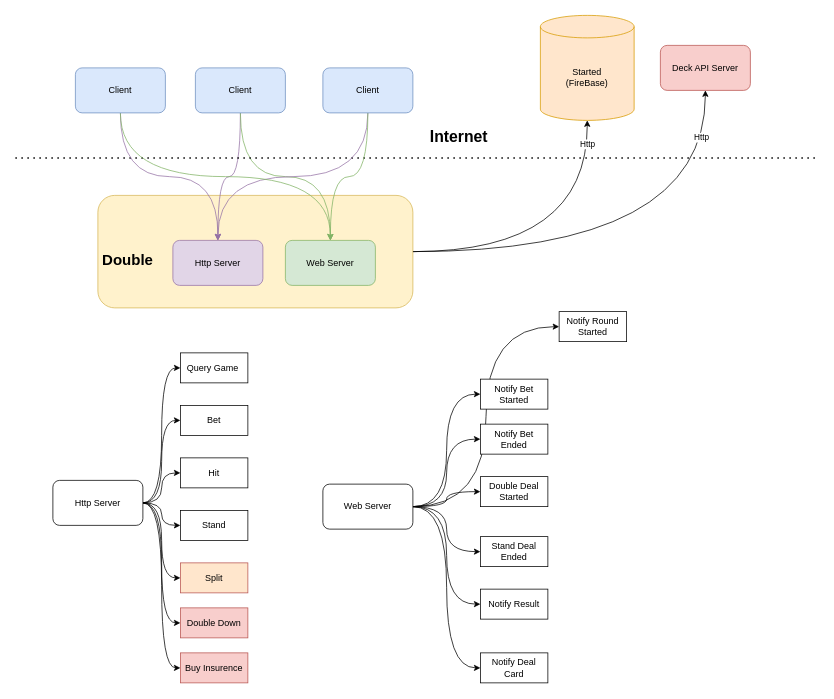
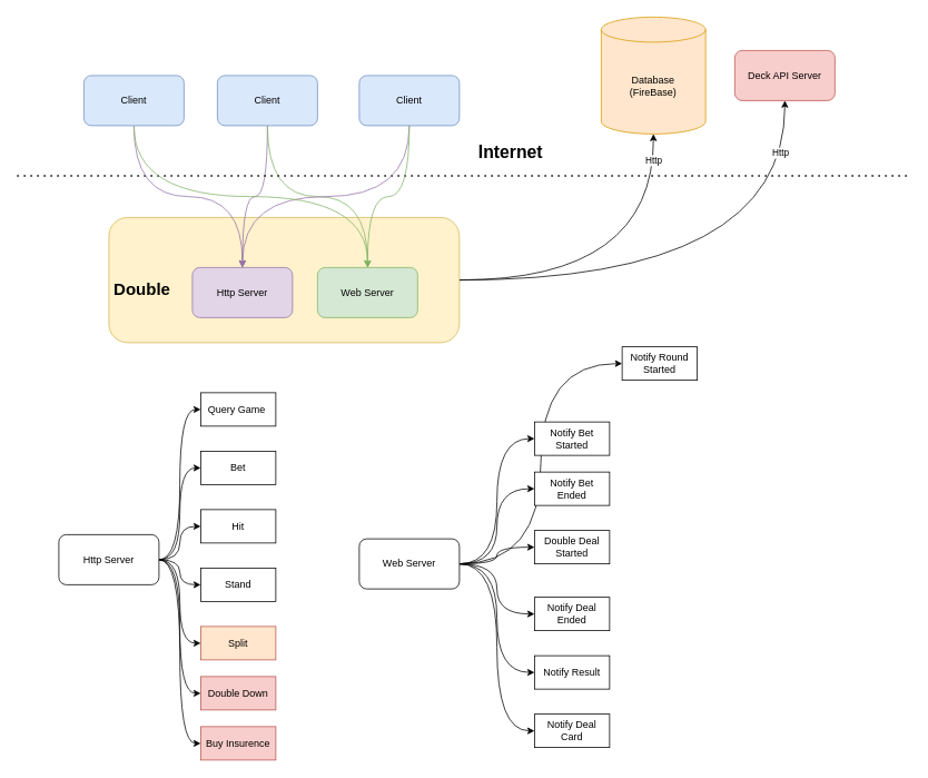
  <mxCell id="0" />
  <mxCell id="1" parent="0" />
  <mxCell id="2" style="edgeStyle=orthogonalEdgeStyle;curved=1;rounded=0;orthogonalLoop=1;jettySize=auto;html=1;exitX=1;exitY=0.5;exitDx=0;exitDy=0;entryX=0.5;entryY=1;entryDx=0;entryDy=0;" edge="1" parent="1" source="4" target="52"><mxGeometry relative="1" as="geometry" /></mxCell>
  <mxCell id="3" value="Http" style="edgeLabel;html=1;align=center;verticalAlign=middle;resizable=0;points=[];" vertex="1" connectable="0" parent="2"><mxGeometry x="0.795" y="6" relative="1" as="geometry"><mxPoint as="offset" /></mxGeometry></mxCell>
  <mxCell id="4" value="" style="rounded=1;whiteSpace=wrap;html=1;fillColor=#fff2cc;strokeColor=#d6b656;" vertex="1" parent="1"><mxGeometry x="130" y="260" width="420" height="150" as="geometry" /></mxCell>
  <mxCell id="5" style="edgeStyle=orthogonalEdgeStyle;curved=1;rounded=0;orthogonalLoop=1;jettySize=auto;html=1;exitX=0.5;exitY=1;exitDx=0;exitDy=0;fillColor=#e1d5e7;strokeColor=#9673a6;" edge="1" parent="1" source="7" target="16"><mxGeometry relative="1" as="geometry" /></mxCell>
  <mxCell id="6" style="edgeStyle=orthogonalEdgeStyle;curved=1;rounded=0;orthogonalLoop=1;jettySize=auto;html=1;exitX=0.5;exitY=1;exitDx=0;exitDy=0;entryX=0.5;entryY=0;entryDx=0;entryDy=0;fillColor=#d5e8d4;strokeColor=#82b366;" edge="1" parent="1" source="7" target="17"><mxGeometry relative="1" as="geometry" /></mxCell>
  <mxCell id="7" value="Client" style="rounded=1;whiteSpace=wrap;html=1;fillColor=#dae8fc;strokeColor=#6c8ebf;" vertex="1" parent="1"><mxGeometry x="260" y="90" width="120" height="60" as="geometry" /></mxCell>
  <mxCell id="8" value="" style="endArrow=none;dashed=1;html=1;dashPattern=1 3;strokeWidth=2;rounded=0;" edge="1" parent="1"><mxGeometry width="50" height="50" relative="1" as="geometry"><mxPoint x="20" y="210" as="sourcePoint" /><mxPoint x="1090" y="210" as="targetPoint" /></mxGeometry></mxCell>
  <mxCell id="9" value="Internet" style="edgeLabel;html=1;align=center;verticalAlign=middle;resizable=0;points=[];fontSize=21;fontStyle=1" vertex="1" connectable="0" parent="8"><mxGeometry x="0.923" y="-2" relative="1" as="geometry"><mxPoint x="-439" y="-32" as="offset" /></mxGeometry></mxCell>
  <mxCell id="10" style="edgeStyle=orthogonalEdgeStyle;curved=1;rounded=0;orthogonalLoop=1;jettySize=auto;html=1;exitX=0.5;exitY=1;exitDx=0;exitDy=0;fillColor=#e1d5e7;strokeColor=#9673a6;" edge="1" parent="1" source="12"><mxGeometry relative="1" as="geometry"><mxPoint x="290" y="320" as="targetPoint" /></mxGeometry></mxCell>
  <mxCell id="11" style="edgeStyle=orthogonalEdgeStyle;curved=1;rounded=0;orthogonalLoop=1;jettySize=auto;html=1;exitX=0.5;exitY=1;exitDx=0;exitDy=0;entryX=0.5;entryY=0;entryDx=0;entryDy=0;fillColor=#d5e8d4;strokeColor=#82b366;" edge="1" parent="1" source="12" target="17"><mxGeometry relative="1" as="geometry" /></mxCell>
  <mxCell id="12" value="Client" style="rounded=1;whiteSpace=wrap;html=1;fillColor=#dae8fc;strokeColor=#6c8ebf;" vertex="1" parent="1"><mxGeometry x="430" y="90" width="120" height="60" as="geometry" /></mxCell>
  <mxCell id="13" style="edgeStyle=orthogonalEdgeStyle;curved=1;rounded=0;orthogonalLoop=1;jettySize=auto;html=1;exitX=0.5;exitY=1;exitDx=0;exitDy=0;fillColor=#e1d5e7;strokeColor=#9673a6;" edge="1" parent="1" source="15"><mxGeometry relative="1" as="geometry"><mxPoint x="290" y="320" as="targetPoint" /></mxGeometry></mxCell>
  <mxCell id="14" style="edgeStyle=orthogonalEdgeStyle;curved=1;rounded=0;orthogonalLoop=1;jettySize=auto;html=1;exitX=0.5;exitY=1;exitDx=0;exitDy=0;fillColor=#d5e8d4;strokeColor=#82b366;" edge="1" parent="1" source="15" target="17"><mxGeometry relative="1" as="geometry" /></mxCell>
  <mxCell id="15" value="Client" style="rounded=1;whiteSpace=wrap;html=1;fillColor=#dae8fc;strokeColor=#6c8ebf;" vertex="1" parent="1"><mxGeometry x="100" y="90" width="120" height="60" as="geometry" /></mxCell>
  <mxCell id="16" value="Http Server" style="rounded=1;whiteSpace=wrap;html=1;fillColor=#e1d5e7;strokeColor=#9673a6;" vertex="1" parent="1"><mxGeometry x="230" y="320" width="120" height="60" as="geometry" /></mxCell>
  <mxCell id="17" value="Web Server" style="rounded=1;whiteSpace=wrap;html=1;fillColor=#d5e8d4;strokeColor=#82b366;" vertex="1" parent="1"><mxGeometry x="380" y="320" width="120" height="60" as="geometry" /></mxCell>
  <mxCell id="18" value="Query Game&amp;nbsp;" style="rounded=0;whiteSpace=wrap;html=1;" vertex="1" parent="1"><mxGeometry x="240" y="470" width="90" height="40" as="geometry" /></mxCell>
  <mxCell id="19" value="Bet" style="rounded=0;whiteSpace=wrap;html=1;" vertex="1" parent="1"><mxGeometry x="240" y="540" width="90" height="40" as="geometry" /></mxCell>
  <mxCell id="20" value="Hit" style="rounded=0;whiteSpace=wrap;html=1;" vertex="1" parent="1"><mxGeometry x="240" y="610" width="90" height="40" as="geometry" /></mxCell>
  <mxCell id="21" style="edgeStyle=orthogonalEdgeStyle;curved=1;rounded=0;orthogonalLoop=1;jettySize=auto;html=1;exitX=1;exitY=0.5;exitDx=0;exitDy=0;entryX=0;entryY=0.5;entryDx=0;entryDy=0;" edge="1" parent="1" source="28" target="18"><mxGeometry relative="1" as="geometry" /></mxCell>
  <mxCell id="22" style="edgeStyle=orthogonalEdgeStyle;curved=1;rounded=0;orthogonalLoop=1;jettySize=auto;html=1;exitX=1;exitY=0.5;exitDx=0;exitDy=0;entryX=0;entryY=0.5;entryDx=0;entryDy=0;" edge="1" parent="1" source="28" target="19"><mxGeometry relative="1" as="geometry" /></mxCell>
  <mxCell id="23" style="edgeStyle=orthogonalEdgeStyle;curved=1;rounded=0;orthogonalLoop=1;jettySize=auto;html=1;exitX=1;exitY=0.5;exitDx=0;exitDy=0;entryX=0;entryY=0.5;entryDx=0;entryDy=0;" edge="1" parent="1" source="28" target="20"><mxGeometry relative="1" as="geometry" /></mxCell>
  <mxCell id="24" style="edgeStyle=orthogonalEdgeStyle;curved=1;rounded=0;orthogonalLoop=1;jettySize=auto;html=1;exitX=1;exitY=0.5;exitDx=0;exitDy=0;entryX=0;entryY=0.5;entryDx=0;entryDy=0;" edge="1" parent="1" source="28" target="29"><mxGeometry relative="1" as="geometry" /></mxCell>
  <mxCell id="25" style="edgeStyle=orthogonalEdgeStyle;curved=1;rounded=0;orthogonalLoop=1;jettySize=auto;html=1;exitX=1;exitY=0.5;exitDx=0;exitDy=0;entryX=0;entryY=0.5;entryDx=0;entryDy=0;" edge="1" parent="1" source="28" target="30"><mxGeometry relative="1" as="geometry" /></mxCell>
  <mxCell id="26" style="edgeStyle=orthogonalEdgeStyle;curved=1;rounded=0;orthogonalLoop=1;jettySize=auto;html=1;exitX=1;exitY=0.5;exitDx=0;exitDy=0;entryX=0;entryY=0.5;entryDx=0;entryDy=0;" edge="1" parent="1" source="28" target="31"><mxGeometry relative="1" as="geometry" /></mxCell>
  <mxCell id="27" style="edgeStyle=orthogonalEdgeStyle;curved=1;rounded=0;orthogonalLoop=1;jettySize=auto;html=1;exitX=1;exitY=0.5;exitDx=0;exitDy=0;entryX=0;entryY=0.5;entryDx=0;entryDy=0;" edge="1" parent="1" source="28" target="32"><mxGeometry relative="1" as="geometry" /></mxCell>
  <mxCell id="28" value="Http Server" style="rounded=1;whiteSpace=wrap;html=1;" vertex="1" parent="1"><mxGeometry x="70" y="640" width="120" height="60" as="geometry" /></mxCell>
  <mxCell id="29" value="Stand" style="rounded=0;whiteSpace=wrap;html=1;" vertex="1" parent="1"><mxGeometry x="240" y="680" width="90" height="40" as="geometry" /></mxCell>
  <mxCell id="30" value="Split" style="rounded=0;whiteSpace=wrap;html=1;fillColor=#ffe6cc;strokeColor=#b85450;" vertex="1" parent="1"><mxGeometry x="240" y="750" width="90" height="40" as="geometry" /></mxCell>
  <mxCell id="31" value="Double Down" style="rounded=0;whiteSpace=wrap;html=1;fillColor=#f8cecc;strokeColor=#b85450;" vertex="1" parent="1"><mxGeometry x="240" y="810" width="90" height="40" as="geometry" /></mxCell>
  <mxCell id="32" value="Buy Insurence" style="rounded=0;whiteSpace=wrap;html=1;fillColor=#f8cecc;strokeColor=#b85450;" vertex="1" parent="1"><mxGeometry x="240" y="870" width="90" height="40" as="geometry" /></mxCell>
  <mxCell id="33" style="edgeStyle=orthogonalEdgeStyle;curved=1;rounded=0;orthogonalLoop=1;jettySize=auto;html=1;exitX=1;exitY=0.5;exitDx=0;exitDy=0;entryX=0;entryY=0.5;entryDx=0;entryDy=0;" edge="1" parent="1" source="40" target="41"><mxGeometry relative="1" as="geometry" /></mxCell>
  <mxCell id="34" style="edgeStyle=orthogonalEdgeStyle;curved=1;rounded=0;orthogonalLoop=1;jettySize=auto;html=1;exitX=1;exitY=0.5;exitDx=0;exitDy=0;entryX=0;entryY=0.5;entryDx=0;entryDy=0;" edge="1" parent="1" source="40" target="42"><mxGeometry relative="1" as="geometry" /></mxCell>
  <mxCell id="35" style="edgeStyle=orthogonalEdgeStyle;curved=1;rounded=0;orthogonalLoop=1;jettySize=auto;html=1;exitX=1;exitY=0.5;exitDx=0;exitDy=0;entryX=0;entryY=0.5;entryDx=0;entryDy=0;" edge="1" parent="1" source="40" target="43"><mxGeometry relative="1" as="geometry" /></mxCell>
  <mxCell id="36" style="edgeStyle=orthogonalEdgeStyle;curved=1;rounded=0;orthogonalLoop=1;jettySize=auto;html=1;exitX=1;exitY=0.5;exitDx=0;exitDy=0;entryX=0;entryY=0.5;entryDx=0;entryDy=0;" edge="1" parent="1" source="40" target="45"><mxGeometry relative="1" as="geometry" /></mxCell>
  <mxCell id="37" style="edgeStyle=orthogonalEdgeStyle;curved=1;rounded=0;orthogonalLoop=1;jettySize=auto;html=1;exitX=1;exitY=0.5;exitDx=0;exitDy=0;entryX=0;entryY=0.5;entryDx=0;entryDy=0;" edge="1" parent="1" source="40" target="44"><mxGeometry relative="1" as="geometry" /></mxCell>
  <mxCell id="38" style="edgeStyle=orthogonalEdgeStyle;curved=1;rounded=0;orthogonalLoop=1;jettySize=auto;html=1;exitX=1;exitY=0.5;exitDx=0;exitDy=0;entryX=0;entryY=0.5;entryDx=0;entryDy=0;" edge="1" parent="1" source="40" target="46"><mxGeometry relative="1" as="geometry" /></mxCell>
  <mxCell id="39" style="edgeStyle=orthogonalEdgeStyle;curved=1;rounded=0;orthogonalLoop=1;jettySize=auto;html=1;exitX=1;exitY=0.5;exitDx=0;exitDy=0;entryX=0;entryY=0.5;entryDx=0;entryDy=0;" edge="1" parent="1" source="40" target="47"><mxGeometry relative="1" as="geometry" /></mxCell>
  <mxCell id="40" value="Web Server" style="rounded=1;whiteSpace=wrap;html=1;" vertex="1" parent="1"><mxGeometry x="430" y="645" width="120" height="60" as="geometry" /></mxCell>
  <mxCell id="41" value="Notify Round Started" style="rounded=0;whiteSpace=wrap;html=1;" vertex="1" parent="1"><mxGeometry x="745" y="415" width="90" height="40" as="geometry" /></mxCell>
  <mxCell id="42" value="Notify Bet Started" style="rounded=0;whiteSpace=wrap;html=1;" vertex="1" parent="1"><mxGeometry x="640" y="505" width="90" height="40" as="geometry" /></mxCell>
  <mxCell id="43" value="Notify Bet Ended" style="rounded=0;whiteSpace=wrap;html=1;" vertex="1" parent="1"><mxGeometry x="640" y="565" width="90" height="40" as="geometry" /></mxCell>
- <mxCell id="44" value="Stand Deal Ended" style="rounded=0;whiteSpace=wrap;html=1;" vertex="1" parent="1"><mxGeometry x="640" y="715" width="90" height="40" as="geometry" /></mxCell>
+ <mxCell id="44" value="Notify Deal Ended" style="rounded=0;whiteSpace=wrap;html=1;" vertex="1" parent="1"><mxGeometry x="640" y="715" width="90" height="40" as="geometry" /></mxCell>
  <mxCell id="45" value="Double Deal Started" style="rounded=0;whiteSpace=wrap;html=1;" vertex="1" parent="1"><mxGeometry x="640" y="635" width="90" height="40" as="geometry" /></mxCell>
  <mxCell id="46" value="Notify Result" style="rounded=0;whiteSpace=wrap;html=1;" vertex="1" parent="1"><mxGeometry x="640" y="785" width="90" height="40" as="geometry" /></mxCell>
- <mxCell id="47" value="Notify Deal Card" style="rounded=0;whiteSpace=wrap;html=1;" vertex="1" parent="1"><mxGeometry x="640" y="870" width="90" height="40" as="geometry" /></mxCell>
+ <mxCell id="47" value="Notify Deal Card" style="rounded=0;whiteSpace=wrap;html=1;" vertex="1" parent="1"><mxGeometry x="640" y="855" width="90" height="40" as="geometry" /></mxCell>
  <mxCell id="48" value="Double" style="text;html=1;strokeColor=none;fillColor=none;align=center;verticalAlign=middle;whiteSpace=wrap;rounded=0;fontSize=20;fontStyle=1" vertex="1" parent="1"><mxGeometry x="140" y="330" width="60" height="30" as="geometry" /></mxCell>
- <mxCell id="49" value="Started&lt;br&gt;(FireBase)" style="shape=cylinder3;whiteSpace=wrap;html=1;boundedLbl=1;backgroundOutline=1;size=15;fillColor=#ffe6cc;strokeColor=#d79b00;" vertex="1" parent="1"><mxGeometry x="720" y="20" width="125" height="140" as="geometry" /></mxCell>
+ <mxCell id="49" value="Database&lt;br&gt;(FireBase)" style="shape=cylinder3;whiteSpace=wrap;html=1;boundedLbl=1;backgroundOutline=1;size=15;fillColor=#ffe6cc;strokeColor=#d79b00;" vertex="1" parent="1"><mxGeometry x="720" y="20" width="125" height="140" as="geometry" /></mxCell>
  <mxCell id="50" style="edgeStyle=orthogonalEdgeStyle;curved=1;rounded=0;orthogonalLoop=1;jettySize=auto;html=1;exitX=1;exitY=0.5;exitDx=0;exitDy=0;entryX=0.5;entryY=1;entryDx=0;entryDy=0;entryPerimeter=0;" edge="1" parent="1" source="4" target="49"><mxGeometry relative="1" as="geometry" /></mxCell>
  <mxCell id="51" value="Http" style="edgeLabel;html=1;align=center;verticalAlign=middle;resizable=0;points=[];" vertex="1" connectable="0" parent="50"><mxGeometry x="0.73" y="6" relative="1" as="geometry"><mxPoint x="6" y="-24" as="offset" /></mxGeometry></mxCell>
  <mxCell id="52" value="Deck API Server" style="rounded=1;whiteSpace=wrap;html=1;fillColor=#f8cecc;strokeColor=#b85450;" vertex="1" parent="1"><mxGeometry x="880" y="60" width="120" height="60" as="geometry" /></mxCell>
